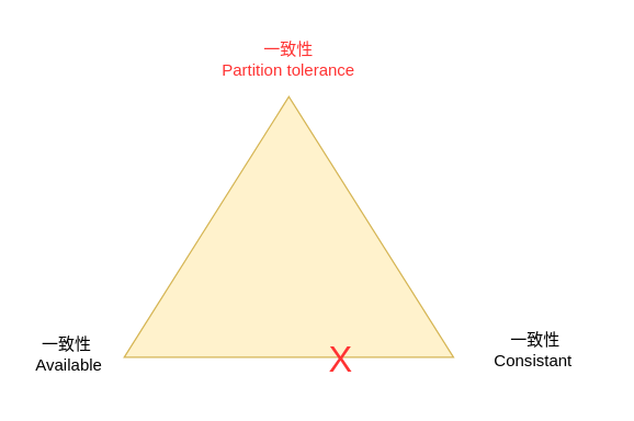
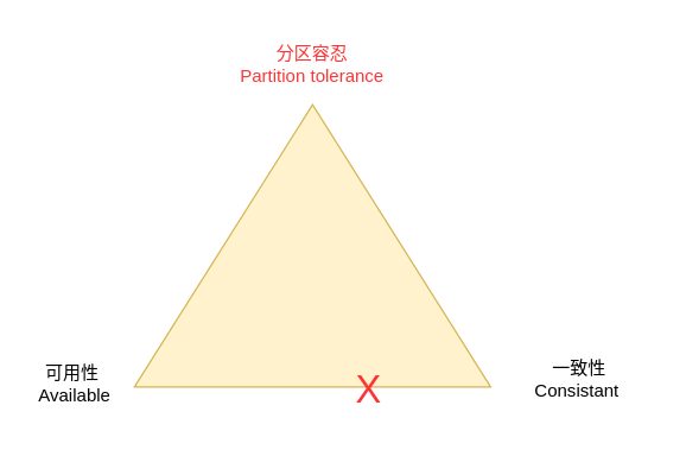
  <mxCell id="0" />
  <mxCell id="1" parent="0" />
  <mxCell id="2" value="" style="triangle;whiteSpace=wrap;html=1;rotation=-90;fillColor=#fff2cc;strokeColor=#d6b656;" vertex="1" parent="1"><mxGeometry x="115" y="45" width="190" height="240" as="geometry" /></mxCell>
  <mxCell id="3" value="一致性 Consistant&amp;nbsp;" style="text;html=1;strokeColor=none;fillColor=none;align=center;verticalAlign=middle;whiteSpace=wrap;rounded=0;" vertex="1" parent="1"><mxGeometry x="340" y="240" width="100" height="30" as="geometry" /></mxCell>
- <mxCell id="4" value="&lt;span&gt;一致性&amp;nbsp;&lt;/span&gt;&lt;br&gt;&lt;span&gt;Available&lt;/span&gt;" style="text;html=1;strokeColor=none;fillColor=none;align=center;verticalAlign=middle;whiteSpace=wrap;rounded=0;" vertex="1" parent="1"><mxGeometry x="20" y="242.5" width="60" height="30" as="geometry" /></mxCell>
- <mxCell id="5" value="一致性&lt;br&gt;&lt;span&gt;Partition tolerance&lt;/span&gt;&lt;br&gt;" style="text;html=1;align=center;verticalAlign=middle;whiteSpace=wrap;rounded=0;fontColor=#FF3333;" vertex="1" parent="1"><mxGeometry x="150" y="20" width="120" height="45" as="geometry" /></mxCell>
+ <mxCell id="4" value="&lt;span&gt;可用性&amp;nbsp;&lt;/span&gt;&lt;br&gt;&lt;span&gt;Available&lt;/span&gt;" style="text;html=1;strokeColor=none;fillColor=none;align=center;verticalAlign=middle;whiteSpace=wrap;rounded=0;" vertex="1" parent="1"><mxGeometry x="20" y="242.5" width="60" height="30" as="geometry" /></mxCell>
+ <mxCell id="5" value="分区容忍&lt;br&gt;&lt;span&gt;Partition tolerance&lt;/span&gt;&lt;br&gt;" style="text;html=1;align=center;verticalAlign=middle;whiteSpace=wrap;rounded=0;fontColor=#FF3333;" vertex="1" parent="1"><mxGeometry x="150" y="20" width="120" height="45" as="geometry" /></mxCell>
  <mxCell id="6" value="X" style="text;html=1;strokeColor=none;fillColor=none;align=center;verticalAlign=middle;whiteSpace=wrap;rounded=0;fontColor=#FF3333;fontSize=26;" vertex="1" parent="1"><mxGeometry x="213" y="246.5" width="70" height="30" as="geometry" /></mxCell>
